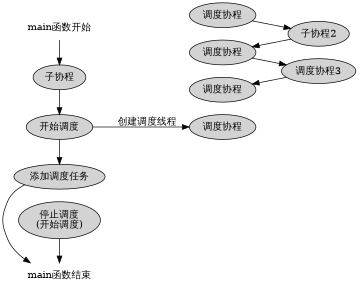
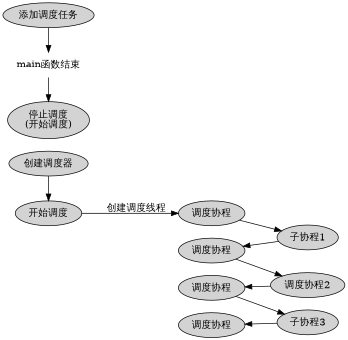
  digraph {
    compound=true
    rankdir=LR
    node [style=filled]
-   n1 [label="main函数开始" shape=none style=""]
-   n2 [label="子协程"]
+   n2 [label="创建调度器"]
    n3 [label="开始调度"]
    n4 [label="添加调度任务"]
    n5 [label=<停止调度<BR/>(开始调度)>]
    n6 [label="main函数结束" shape=none style=""]
    n7 [label="调度协程"]
    n8 [label="调度协程"]
    n9 [label="调度协程"]
    n10 [label="调度协程"]
-   n12 [label="子协程2"]
-   n13 [label="调度协程3"]
+   n11 [label="子协程1"]
+   n12 [label="调度协程2"]
+   n13 [label="子协程3"]
    subgraph sub_1 {
      rank=same
-     n1
      n2
      n3
      n4
      n5
      n6
    }
    subgraph sub_2 {
      subgraph sub_3 {
        rank=same
        n7
        n8
        n9
        n10
      }
      subgraph sub_4 {
        rank=same
+       n11
        n12
        n13
      }
    }
-   n1 -> n2
    n2 -> n3
-   n3 -> n4
    n3 -> n7 [label="创建调度线程"]
    n4 -> n6
-   n5 -> n6
+   n6 -> n5
+   n7 -> n11
    n8 -> n12
    n9 -> n13
+   n11 -> n8
    n12 -> n9
    n13 -> n10
  }
